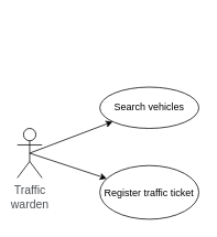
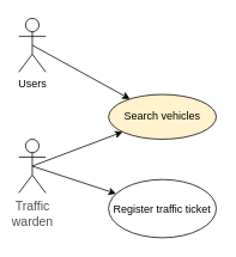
  <mxCell id="0" />
  <mxCell id="1" parent="0" />
+ <mxCell id="2" style="rounded=1;orthogonalLoop=1;jettySize=auto;html=1;exitX=0.5;exitY=0.5;exitDx=0;exitDy=0;exitPerimeter=0;" edge="1" parent="1" source="3" target="6"><mxGeometry relative="1" as="geometry" /></mxCell>
+ <mxCell id="3" value="Users" style="shape=umlActor;verticalLabelPosition=bottom;verticalAlign=top;html=1;outlineConnect=0;" vertex="1" parent="1"><mxGeometry x="20" y="20" width="30" height="60" as="geometry" /></mxCell>
  <mxCell id="4" style="rounded=0;orthogonalLoop=1;jettySize=auto;html=1;exitX=0.5;exitY=0.5;exitDx=0;exitDy=0;exitPerimeter=0;" edge="1" parent="1" source="5" target="8"><mxGeometry relative="1" as="geometry" /></mxCell>
  <mxCell id="5" value="&lt;span style=&quot;color: rgb(77, 81, 86); font-family: Arial, sans-serif; font-size: 14px; text-align: left; text-wrap: wrap; background-color: rgb(255, 255, 255);&quot;&gt;Traffic warden&lt;/span&gt;" style="shape=umlActor;verticalLabelPosition=bottom;verticalAlign=top;html=1;outlineConnect=0;" vertex="1" parent="1"><mxGeometry x="20" y="155" width="30" height="60" as="geometry" /></mxCell>
- <mxCell id="6" value="Search vehicles" style="ellipse;whiteSpace=wrap;html=1;" vertex="1" parent="1"><mxGeometry x="120" y="105" width="120" height="50" as="geometry" /></mxCell>
+ <mxCell id="6" value="Search vehicles" style="ellipse;whiteSpace=wrap;html=1;fillColor=#fff2cc;" vertex="1" parent="1"><mxGeometry x="120" y="105" width="120" height="50" as="geometry" /></mxCell>
  <mxCell id="7" style="rounded=1;orthogonalLoop=1;jettySize=auto;html=1;exitX=0.5;exitY=0.5;exitDx=0;exitDy=0;exitPerimeter=0;" edge="1" parent="1" source="5" target="6"><mxGeometry relative="1" as="geometry"><mxPoint x="90" y="178" as="sourcePoint" /><mxPoint x="192" y="155" as="targetPoint" /></mxGeometry></mxCell>
  <mxCell id="8" value="Register traffic ticket" style="ellipse;whiteSpace=wrap;html=1;" vertex="1" parent="1"><mxGeometry x="120" y="200" width="120" height="65" as="geometry" /></mxCell>
